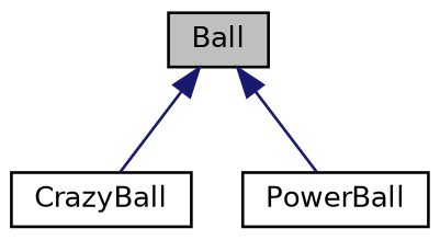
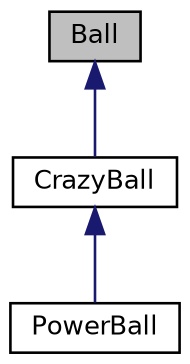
  digraph {
    fontname="DejaVu Sans"
    node [color=black fillcolor=white fontname="DejaVu Sans" fontsize=10 shape=record style=filled]
    edge [color=midnightblue dir=back fontname="DejaVu Sans" fontsize=10 labelfontname=Helvetica labelfontsize=10 style=solid]
    n1 [fillcolor=grey75 fontcolor=black height=0.2 label=Ball width=0.4]
    n2 [height=0.2 label=CrazyBall width=0.4]
    n3 [height=0.2 label=PowerBall width=0.4]
    n1 -> n2
-   n1 -> n3
+   n2 -> n3
  }
